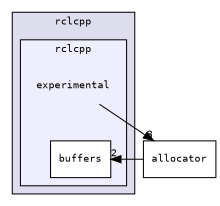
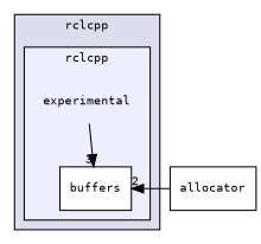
  digraph {
    compound=true
    fontname="DejaVu Sans Mono"
    node [fontname="DejaVu Sans Mono" fontsize=10 shape=box]
    edge [fontname="DejaVu Sans Mono" labeldistance=1.5 labelfontname=Helvetica labelfontsize=10]
    n1 [label=experimental shape=plaintext]
    n2 [color=black fillcolor=white label=buffers style=filled]
    n3 [label=allocator]
    subgraph cluster_1 {
      bgcolor="#ddddee"
      fontsize=10
      label=rclcpp
      pencolor=black
      subgraph cluster_2 {
        bgcolor="#eeeeff"
        fontsize=10
        label=rclcpp
        pencolor=black
        n1
        n2
      }
    }
-   n1 -> n3 [headlabel=3]
+   n1 -> n2 [headlabel=3]
    n3 -> n2 [headlabel=2]
  }
